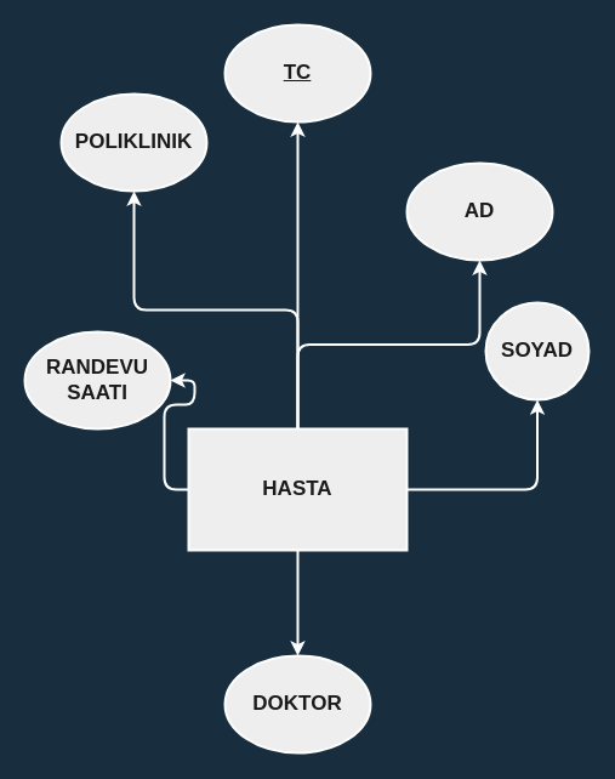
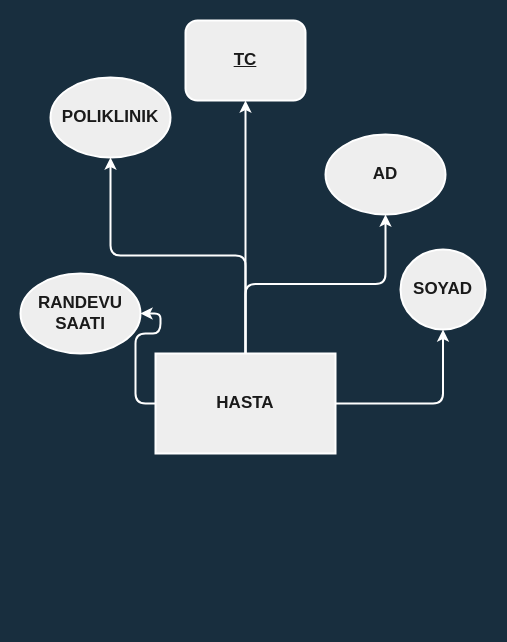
  <mxCell id="0" />
  <mxCell id="1" parent="0" />
  <mxCell id="2" value="" style="edgeStyle=orthogonalEdgeStyle;orthogonalLoop=1;jettySize=auto;html=1;strokeColor=#FFFFFF;fontColor=#FFFFFF;align=center;fontStyle=1;labelBackgroundColor=#182E3E;strokeWidth=2;shadow=0;sketch=0;snapToPoint=0;fixDash=0;fontSize=17;" edge="1" parent="1" source="8" target="9"><mxGeometry relative="1" as="geometry" /></mxCell>
  <mxCell id="3" value="" style="edgeStyle=orthogonalEdgeStyle;orthogonalLoop=1;jettySize=auto;html=1;strokeColor=#FFFFFF;fontColor=#FFFFFF;align=center;fontStyle=1;labelBackgroundColor=#182E3E;strokeWidth=2;shadow=0;sketch=0;snapToPoint=0;fixDash=0;fontSize=17;" edge="1" parent="1" source="8" target="10"><mxGeometry relative="1" as="geometry" /></mxCell>
- <mxCell id="4" value="" style="edgeStyle=orthogonalEdgeStyle;orthogonalLoop=1;jettySize=auto;html=1;strokeColor=#FFFFFF;fontColor=#FFFFFF;align=center;fontStyle=1;labelBackgroundColor=#182E3E;strokeWidth=2;shadow=0;sketch=0;snapToPoint=0;fixDash=0;fontSize=17;" edge="1" parent="1" source="8" target="11"><mxGeometry relative="1" as="geometry" /></mxCell>
  <mxCell id="5" style="edgeStyle=orthogonalEdgeStyle;orthogonalLoop=1;jettySize=auto;html=1;entryX=0.5;entryY=1;entryDx=0;entryDy=0;strokeColor=#FFFFFF;fontColor=#FFFFFF;align=center;fontStyle=1;labelBackgroundColor=#182E3E;strokeWidth=2;shadow=0;sketch=0;snapToPoint=0;fixDash=0;fontSize=17;" edge="1" parent="1" source="8" target="12"><mxGeometry relative="1" as="geometry" /></mxCell>
  <mxCell id="6" style="edgeStyle=orthogonalEdgeStyle;orthogonalLoop=1;jettySize=auto;html=1;entryX=0.5;entryY=1;entryDx=0;entryDy=0;strokeColor=#FFFFFF;fontColor=#FFFFFF;align=center;fontStyle=1;labelBackgroundColor=#182E3E;strokeWidth=2;shadow=0;sketch=0;snapToPoint=0;fixDash=0;fontSize=17;" edge="1" parent="1" source="8" target="13"><mxGeometry relative="1" as="geometry" /></mxCell>
  <mxCell id="7" style="edgeStyle=orthogonalEdgeStyle;orthogonalLoop=1;jettySize=auto;html=1;entryX=1;entryY=0.5;entryDx=0;entryDy=0;strokeColor=#FFFFFF;fontColor=#FFFFFF;align=center;fontStyle=1;labelBackgroundColor=#182E3E;strokeWidth=2;shadow=0;sketch=0;snapToPoint=0;fixDash=0;fontSize=17;" edge="1" parent="1" source="8" target="14"><mxGeometry relative="1" as="geometry" /></mxCell>
  <mxCell id="8" value="&lt;font style=&quot;font-size: 17px;&quot;&gt;&lt;span style=&quot;font-size: 17px;&quot;&gt;HASTA&lt;/span&gt;&lt;/font&gt;" style="whiteSpace=wrap;html=1;strokeColor=#FFFFFF;fillColor=#EEEEEE;fontColor=#1A1A1A;align=center;fontStyle=1;strokeWidth=2;shadow=0;sketch=0;snapToPoint=0;fixDash=0;fontSize=17;" vertex="1" parent="1"><mxGeometry x="155" y="353" width="180" height="100" as="geometry" /></mxCell>
  <mxCell id="9" value="&lt;span style=&quot;font-size: 17px;&quot;&gt;POLIKLINIK&lt;/span&gt;" style="ellipse;whiteSpace=wrap;html=1;fontColor=#1A1A1A;strokeColor=#FFFFFF;fillColor=#EEEEEE;align=center;fontStyle=1;strokeWidth=2;shadow=0;sketch=0;snapToPoint=0;fixDash=0;fontSize=17;" vertex="1" parent="1"><mxGeometry x="50" y="77" width="120" height="80" as="geometry" /></mxCell>
  <mxCell id="10" value="&lt;span style=&quot;font-size: 17px;&quot;&gt;SOYAD&lt;/span&gt;" style="ellipse;whiteSpace=wrap;html=1;fontColor=#1A1A1A;strokeColor=#FFFFFF;fillColor=#EEEEEE;align=center;fontStyle=1;strokeWidth=2;shadow=0;sketch=0;snapToPoint=0;fixDash=0;fontSize=17;" vertex="1" parent="1"><mxGeometry x="400" y="249" width="85" height="80" as="geometry" /></mxCell>
- <mxCell id="11" value="&lt;span style=&quot;font-size: 17px;&quot;&gt;DOKTOR&lt;/span&gt;" style="ellipse;whiteSpace=wrap;html=1;fontColor=#1A1A1A;strokeColor=#FFFFFF;fillColor=#EEEEEE;align=center;fontStyle=1;strokeWidth=2;shadow=0;sketch=0;snapToPoint=0;fixDash=0;fontSize=17;" vertex="1" parent="1"><mxGeometry x="185" y="540" width="120" height="80" as="geometry" /></mxCell>
- <mxCell id="12" value="&lt;span style=&quot;font-size: 17px;&quot;&gt;&lt;u style=&quot;font-size: 17px;&quot;&gt;TC&lt;/u&gt;&lt;/span&gt;" style="ellipse;whiteSpace=wrap;html=1;fontColor=#1A1A1A;strokeColor=#FFFFFF;fillColor=#EEEEEE;align=center;fontStyle=1;strokeWidth=2;shadow=0;sketch=0;snapToPoint=0;fixDash=0;fontSize=17;" vertex="1" parent="1"><mxGeometry x="185" y="20" width="120" height="80" as="geometry" /></mxCell>
- <mxCell id="13" value="&lt;span style=&quot;font-size: 17px;&quot;&gt;AD&lt;/span&gt;" style="ellipse;whiteSpace=wrap;html=1;fontColor=#1A1A1A;strokeColor=#FFFFFF;fillColor=#EEEEEE;align=center;fontStyle=1;strokeWidth=2;shadow=0;sketch=0;snapToPoint=0;fixDash=0;fontSize=17;" vertex="1" parent="1"><mxGeometry x="335" y="134" width="120" height="80" as="geometry" /></mxCell>
+ <mxCell id="12" value="&lt;span style=&quot;font-size: 17px;&quot;&gt;&lt;u style=&quot;font-size: 17px;&quot;&gt;TC&lt;/u&gt;&lt;/span&gt;" style="whiteSpace=wrap;html=1;fontColor=#1A1A1A;strokeColor=#FFFFFF;fillColor=#EEEEEE;align=center;fontStyle=1;strokeWidth=2;shadow=0;sketch=0;snapToPoint=0;fixDash=0;fontSize=17;rounded=1;" vertex="1" parent="1"><mxGeometry x="185" y="20" width="120" height="80" as="geometry" /></mxCell>
+ <mxCell id="13" value="&lt;span style=&quot;font-size: 17px;&quot;&gt;AD&lt;/span&gt;" style="ellipse;whiteSpace=wrap;html=1;fontColor=#1A1A1A;strokeColor=#FFFFFF;fillColor=#EEEEEE;align=center;fontStyle=1;strokeWidth=2;shadow=0;sketch=0;snapToPoint=0;fixDash=0;fontSize=17;" vertex="1" parent="1"><mxGeometry x="325" y="134" width="120" height="80" as="geometry" /></mxCell>
  <mxCell id="14" value="&lt;span style=&quot;font-size: 17px;&quot;&gt;RANDEVU SAATI&lt;/span&gt;" style="ellipse;whiteSpace=wrap;html=1;strokeColor=#FFFFFF;fillColor=#EEEEEE;fontColor=#1A1A1A;align=center;fontStyle=1;strokeWidth=2;shadow=0;sketch=0;snapToPoint=0;fixDash=0;fontSize=17;" vertex="1" parent="1"><mxGeometry x="20" y="273" width="120" height="80" as="geometry" /></mxCell>
